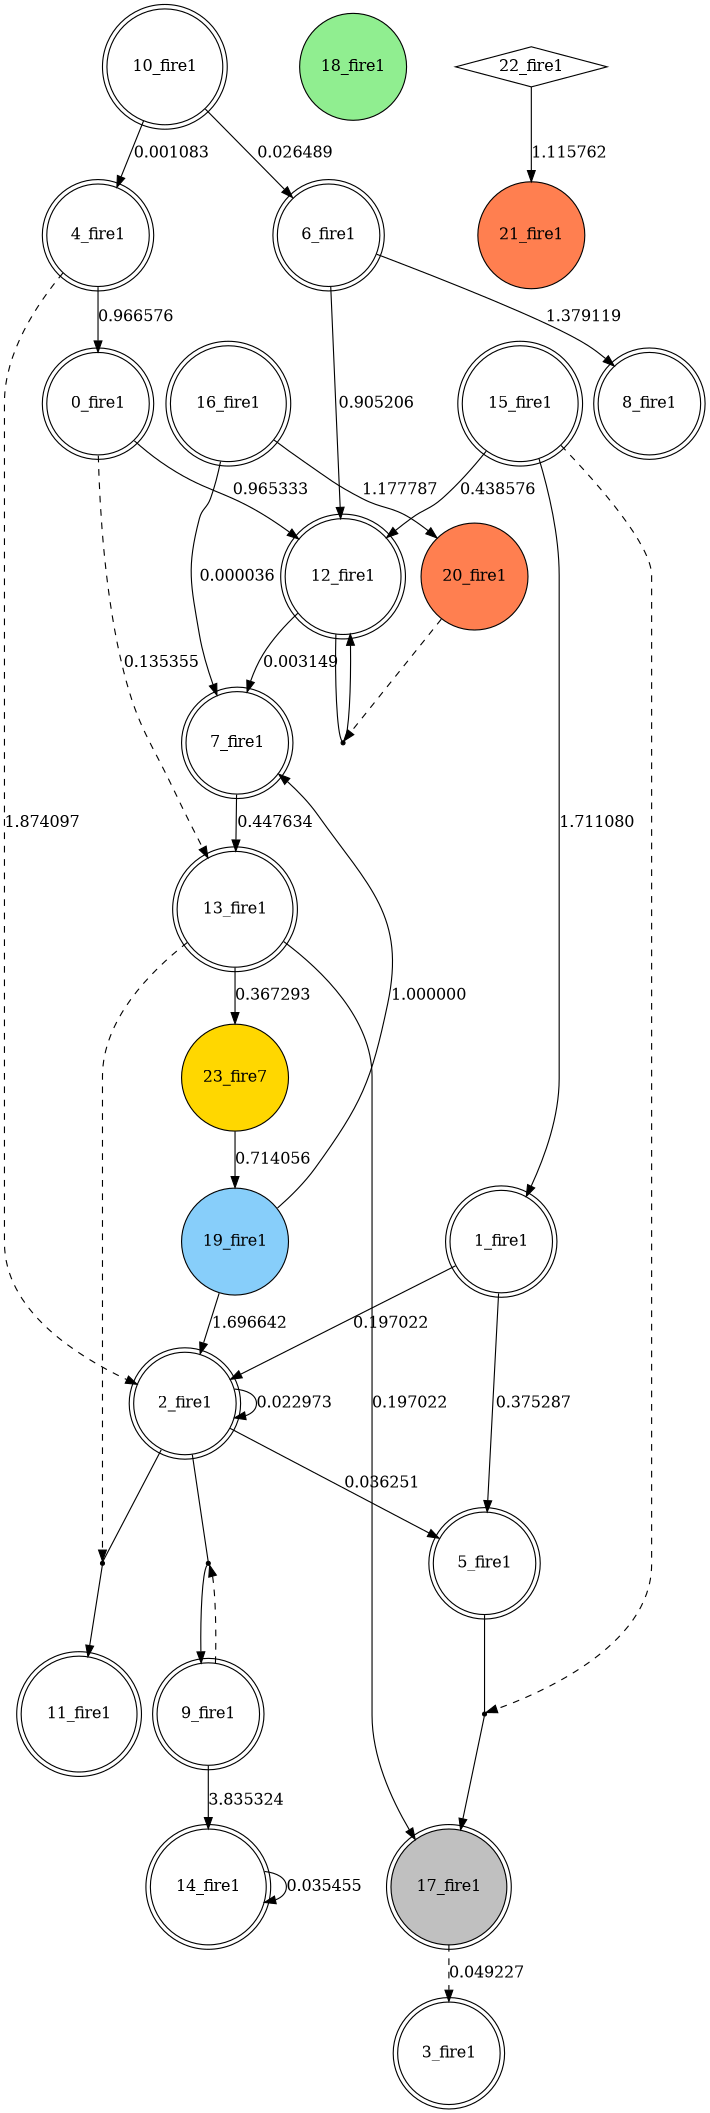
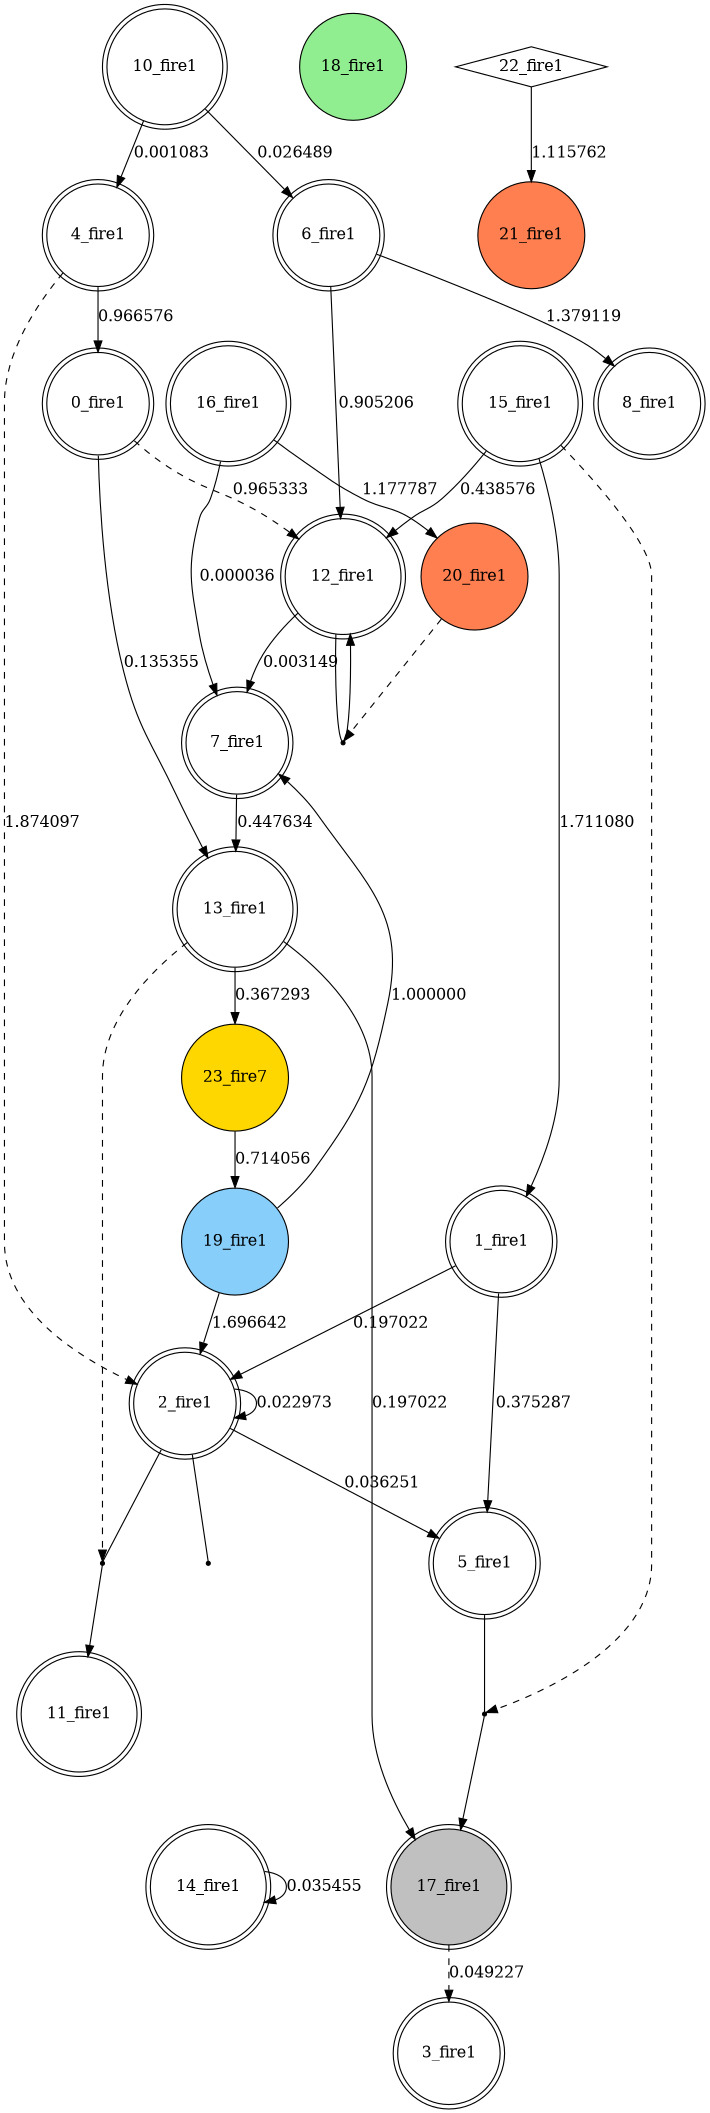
  digraph {
    node [shape=doublecircle]
    n1 [label="0_fire1"]
    n2 [label="12_fire1"]
    n3 [label="13_fire1"]
    n4 [label="7_fire1"]
    27 [shape=point]
    25 [shape=point]
    n7 [fillcolor=gray label="17_fire1" style=filled]
    n8 [fillcolor=gold label="23_fire7" shape=circle style=filled]
    n9 [label="1_fire1"]
    n10 [label="2_fire1"]
    n11 [label="5_fire1"]
    26 [shape=point]
    24 [shape=point]
    n14 [label="11_fire1"]
-   n15 [label="9_fire1"]
    n16 [label="3_fire1"]
    n17 [label="4_fire1"]
    n18 [label="6_fire1"]
    n19 [label="8_fire1"]
    n20 [label="14_fire1"]
    n21 [label="10_fire1"]
    n22 [fillcolor=lightskyblue label="19_fire1" shape=circle style=filled]
    n23 [label="15_fire1"]
    n24 [label="16_fire1"]
    n25 [fillcolor=coral label="20_fire1" shape=circle style=filled]
    n26 [fillcolor=lightgreen label="18_fire1" shape=circle style=filled]
    n27 [fillcolor=coral label="21_fire1" shape=circle style=filled]
    n28 [label="22_fire1" shape=diamond]
-   n1 -> n2 [label=0.965333]
-   n1 -> n3 [label=0.135355 style=dashed]
+   n1 -> n2 [label=0.965333 style=dashed]
+   n1 -> n3 [label=0.135355]
    n2 -> n4 [label=0.003149]
    n2 -> 27 [dir=none]
    n3 -> 25 [style=dashed]
    n3 -> n7 [label=0.197022]
    n3 -> n8 [label=0.367293]
    n4 -> n3 [label=0.447634]
    27 -> n2
    25 -> n14
    n7 -> n16 [label=0.049227 style=dashed]
    n8 -> n22 [label=0.714056]
    n9 -> n10 [label=0.197022]
    n9 -> n11 [label=0.375287]
    n10 -> 25 [dir=none]
    n10 -> n10 [label=0.022973]
    n10 -> n11 [label=0.036251]
    n10 -> 26 [dir=none]
    n11 -> 24 [dir=none]
-   26 -> n15
    24 -> n7
-   n15 -> 26 [style=dashed]
-   n15 -> n20 [label=3.835324]
    n17 -> n1 [label=0.966576]
    n17 -> n10 [label=1.874097 style=dashed]
    n18 -> n2 [label=0.905206]
    n18 -> n19 [label=1.379119]
    n20 -> n20 [label=0.035455]
    n21 -> n17 [label=0.001083]
    n21 -> n18 [label=0.026489]
    n22 -> n4 [label=1.000000]
    n22 -> n10 [label=1.696642]
    n23 -> n2 [label=0.438576]
    n23 -> n9 [label=1.711080]
    n23 -> 24 [style=dashed]
    n24 -> n4 [label=0.000036]
    n24 -> n25 [label=1.177787]
    n25 -> 27 [style=dashed]
    n28 -> n27 [label=1.115762]
  }
